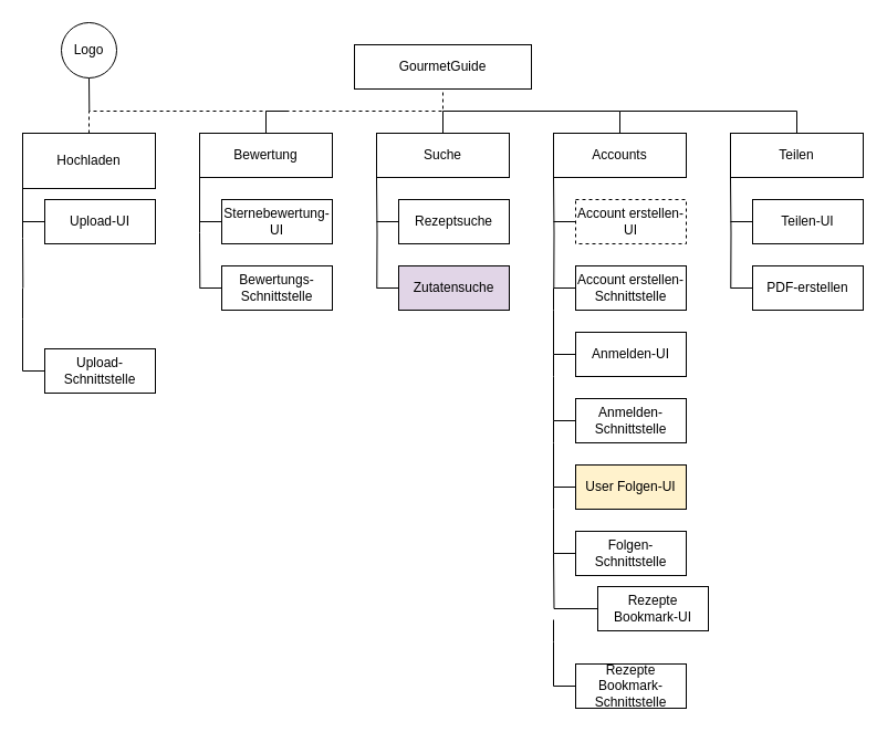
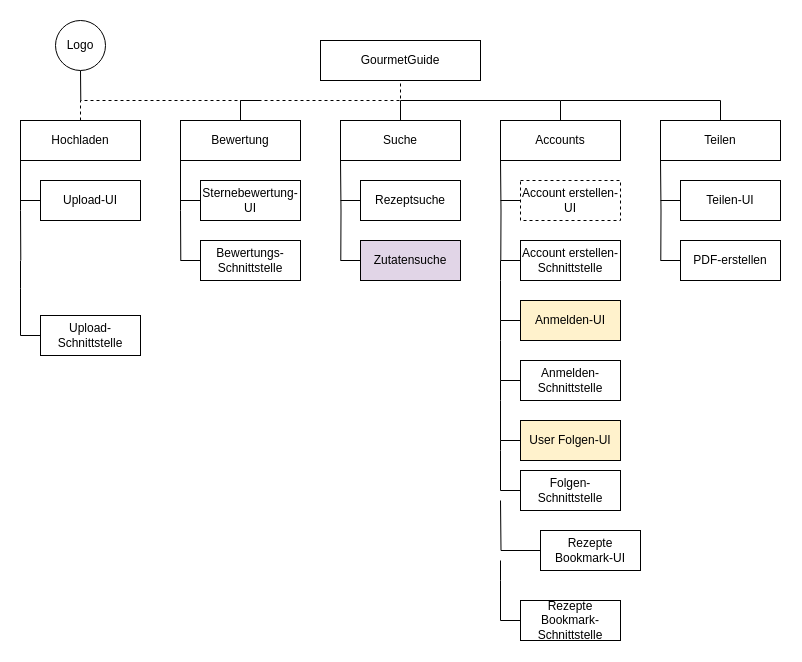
  <mxCell id="0" />
  <mxCell id="1" parent="0" />
  <mxCell id="2" value="GourmetGuide" style="rounded=0;whiteSpace=wrap;html=1;" parent="1" vertex="1"><mxGeometry x="320" y="40" width="160" height="40" as="geometry" /></mxCell>
  <mxCell id="3" style="edgeStyle=orthogonalEdgeStyle;rounded=0;orthogonalLoop=1;jettySize=auto;html=1;exitX=0.5;exitY=0;exitDx=0;exitDy=0;endArrow=none;endFill=0;entryX=0.5;entryY=1;entryDx=0;entryDy=0;dashed=1;" parent="1" source="5" target="2" edge="1"><mxGeometry relative="1" as="geometry"><mxPoint x="80" y="100" as="targetPoint" /><Array as="points"><mxPoint x="80" y="100" /><mxPoint x="400" y="100" /></Array></mxGeometry></mxCell>
  <mxCell id="4" style="edgeStyle=orthogonalEdgeStyle;rounded=0;orthogonalLoop=1;jettySize=auto;html=1;exitX=0;exitY=1;exitDx=0;exitDy=0;endArrow=none;endFill=0;" parent="1" source="5" edge="1"><mxGeometry relative="1" as="geometry"><mxPoint x="20.286" y="260" as="targetPoint" /></mxGeometry></mxCell>
- <mxCell id="5" value="Hochladen" style="rounded=0;whiteSpace=wrap;html=1;" parent="1" vertex="1"><mxGeometry x="20" y="120" width="120" height="50" as="geometry" /></mxCell>
+ <mxCell id="5" value="Hochladen" style="rounded=0;whiteSpace=wrap;html=1;" parent="1" vertex="1"><mxGeometry x="20" y="120" width="120" height="40" as="geometry" /></mxCell>
  <mxCell id="6" style="edgeStyle=orthogonalEdgeStyle;rounded=0;orthogonalLoop=1;jettySize=auto;html=1;exitX=0.5;exitY=0;exitDx=0;exitDy=0;endArrow=none;endFill=0;" parent="1" source="8" edge="1"><mxGeometry relative="1" as="geometry"><mxPoint x="260" y="100" as="targetPoint" /><Array as="points"><mxPoint x="240" y="100" /></Array></mxGeometry></mxCell>
  <mxCell id="7" style="edgeStyle=orthogonalEdgeStyle;rounded=0;orthogonalLoop=1;jettySize=auto;html=1;exitX=0;exitY=1;exitDx=0;exitDy=0;endArrow=none;endFill=0;" parent="1" source="8" edge="1"><mxGeometry relative="1" as="geometry"><mxPoint x="180.286" y="260" as="targetPoint" /></mxGeometry></mxCell>
  <mxCell id="8" value="Bewertung" style="rounded=0;whiteSpace=wrap;html=1;" parent="1" vertex="1"><mxGeometry x="180" y="120" width="120" height="40" as="geometry" /></mxCell>
  <mxCell id="9" style="edgeStyle=orthogonalEdgeStyle;rounded=0;orthogonalLoop=1;jettySize=auto;html=1;exitX=0.5;exitY=0;exitDx=0;exitDy=0;endArrow=none;endFill=0;" parent="1" source="10" edge="1"><mxGeometry relative="1" as="geometry"><mxPoint x="400" y="100" as="targetPoint" /></mxGeometry></mxCell>
  <mxCell id="10" value="Suche" style="rounded=0;whiteSpace=wrap;html=1;" parent="1" vertex="1"><mxGeometry x="340" y="120" width="120" height="40" as="geometry" /></mxCell>
  <mxCell id="11" style="edgeStyle=orthogonalEdgeStyle;rounded=0;orthogonalLoop=1;jettySize=auto;html=1;exitX=0.5;exitY=0;exitDx=0;exitDy=0;endArrow=none;endFill=0;" parent="1" source="12" edge="1"><mxGeometry relative="1" as="geometry"><mxPoint x="400" y="100" as="targetPoint" /><Array as="points"><mxPoint x="560" y="100" /></Array></mxGeometry></mxCell>
  <mxCell id="12" value="Accounts" style="rounded=0;whiteSpace=wrap;html=1;" parent="1" vertex="1"><mxGeometry x="500" y="120" width="120" height="40" as="geometry" /></mxCell>
  <mxCell id="13" style="rounded=0;orthogonalLoop=1;jettySize=auto;html=1;exitX=0.5;exitY=0;exitDx=0;exitDy=0;endArrow=none;endFill=0;" parent="1" source="14" edge="1"><mxGeometry relative="1" as="geometry"><mxPoint x="560" y="100" as="targetPoint" /><Array as="points"><mxPoint x="720" y="100" /></Array></mxGeometry></mxCell>
  <mxCell id="14" value="Teilen" style="rounded=0;whiteSpace=wrap;html=1;" parent="1" vertex="1"><mxGeometry x="660" y="120" width="120" height="40" as="geometry" /></mxCell>
  <mxCell id="15" style="edgeStyle=orthogonalEdgeStyle;rounded=0;orthogonalLoop=1;jettySize=auto;html=1;exitX=0;exitY=0.5;exitDx=0;exitDy=0;endArrow=none;endFill=0;" parent="1" source="16" edge="1"><mxGeometry relative="1" as="geometry"><mxPoint x="20" y="200.143" as="targetPoint" /></mxGeometry></mxCell>
  <mxCell id="16" value="Upload-UI" style="rounded=0;whiteSpace=wrap;html=1;" parent="1" vertex="1"><mxGeometry x="40" y="180" width="100" height="40" as="geometry" /></mxCell>
  <mxCell id="17" style="edgeStyle=orthogonalEdgeStyle;rounded=0;orthogonalLoop=1;jettySize=auto;html=1;exitX=0;exitY=0.5;exitDx=0;exitDy=0;endArrow=none;endFill=0;" parent="1" source="18" edge="1"><mxGeometry relative="1" as="geometry"><mxPoint x="20" y="260.143" as="targetPoint" /></mxGeometry></mxCell>
  <mxCell id="18" value="Upload-Schnittstelle" style="rounded=0;whiteSpace=wrap;html=1;" parent="1" vertex="1"><mxGeometry x="40" y="315" width="100" height="40" as="geometry" /></mxCell>
  <mxCell id="19" style="edgeStyle=orthogonalEdgeStyle;rounded=0;orthogonalLoop=1;jettySize=auto;html=1;exitX=0.5;exitY=1;exitDx=0;exitDy=0;endArrow=none;endFill=0;" parent="1" source="20" edge="1"><mxGeometry relative="1" as="geometry"><mxPoint x="80.286" y="100" as="targetPoint" /></mxGeometry></mxCell>
  <mxCell id="20" value="Logo" style="ellipse;whiteSpace=wrap;html=1;aspect=fixed;" parent="1" vertex="1"><mxGeometry x="55" y="20" width="50" height="50" as="geometry" /></mxCell>
  <mxCell id="21" style="edgeStyle=orthogonalEdgeStyle;rounded=0;orthogonalLoop=1;jettySize=auto;html=1;exitX=0;exitY=0.5;exitDx=0;exitDy=0;endArrow=none;endFill=0;" parent="1" source="22" edge="1"><mxGeometry relative="1" as="geometry"><mxPoint x="180" y="260.143" as="targetPoint" /></mxGeometry></mxCell>
  <mxCell id="22" value="Bewertungs-Schnittstelle" style="rounded=0;whiteSpace=wrap;html=1;" parent="1" vertex="1"><mxGeometry x="200" y="240" width="100" height="40" as="geometry" /></mxCell>
  <mxCell id="23" style="edgeStyle=orthogonalEdgeStyle;rounded=0;orthogonalLoop=1;jettySize=auto;html=1;exitX=0;exitY=0.5;exitDx=0;exitDy=0;endArrow=none;endFill=0;" parent="1" source="24" edge="1"><mxGeometry relative="1" as="geometry"><mxPoint x="180" y="200.143" as="targetPoint" /></mxGeometry></mxCell>
  <mxCell id="24" value="Sternebewertung-UI" style="rounded=0;whiteSpace=wrap;html=1;" parent="1" vertex="1"><mxGeometry x="200" y="180" width="100" height="40" as="geometry" /></mxCell>
  <mxCell id="25" style="edgeStyle=orthogonalEdgeStyle;rounded=0;orthogonalLoop=1;jettySize=auto;html=1;exitX=0;exitY=1;exitDx=0;exitDy=0;endArrow=none;endFill=0;" parent="1" edge="1"><mxGeometry relative="1" as="geometry"><mxPoint x="340.286" y="260" as="targetPoint" /><mxPoint x="340" y="160" as="sourcePoint" /></mxGeometry></mxCell>
  <mxCell id="26" style="edgeStyle=orthogonalEdgeStyle;rounded=0;orthogonalLoop=1;jettySize=auto;html=1;exitX=0;exitY=0.5;exitDx=0;exitDy=0;endArrow=none;endFill=0;" parent="1" source="27" edge="1"><mxGeometry relative="1" as="geometry"><mxPoint x="340" y="260.143" as="targetPoint" /></mxGeometry></mxCell>
  <mxCell id="27" value="Zutatensuche" style="rounded=0;whiteSpace=wrap;html=1;fillColor=#e1d5e7;" parent="1" vertex="1"><mxGeometry x="360" y="240" width="100" height="40" as="geometry" /></mxCell>
  <mxCell id="28" style="edgeStyle=orthogonalEdgeStyle;rounded=0;orthogonalLoop=1;jettySize=auto;html=1;exitX=0;exitY=0.5;exitDx=0;exitDy=0;endArrow=none;endFill=0;" parent="1" source="29" edge="1"><mxGeometry relative="1" as="geometry"><mxPoint x="340" y="200.143" as="targetPoint" /></mxGeometry></mxCell>
  <mxCell id="29" value="Rezeptsuche" style="rounded=0;whiteSpace=wrap;html=1;" parent="1" vertex="1"><mxGeometry x="360" y="180" width="100" height="40" as="geometry" /></mxCell>
  <mxCell id="30" style="edgeStyle=orthogonalEdgeStyle;rounded=0;orthogonalLoop=1;jettySize=auto;html=1;exitX=0;exitY=1;exitDx=0;exitDy=0;endArrow=none;endFill=0;" parent="1" edge="1"><mxGeometry relative="1" as="geometry"><mxPoint x="500.286" y="260" as="targetPoint" /><mxPoint x="500" y="160" as="sourcePoint" /></mxGeometry></mxCell>
  <mxCell id="31" style="edgeStyle=orthogonalEdgeStyle;rounded=0;orthogonalLoop=1;jettySize=auto;html=1;exitX=0;exitY=0.5;exitDx=0;exitDy=0;endArrow=none;endFill=0;" parent="1" source="32" edge="1"><mxGeometry relative="1" as="geometry"><mxPoint x="500" y="260.143" as="targetPoint" /></mxGeometry></mxCell>
- <mxCell id="32" value="Anmelden-UI" style="rounded=0;whiteSpace=wrap;html=1;" parent="1" vertex="1"><mxGeometry x="520" y="300" width="100" height="40" as="geometry" /></mxCell>
+ <mxCell id="32" value="Anmelden-UI" style="rounded=0;whiteSpace=wrap;html=1;fillColor=#fff2cc;" parent="1" vertex="1"><mxGeometry x="520" y="300" width="100" height="40" as="geometry" /></mxCell>
  <mxCell id="33" style="edgeStyle=orthogonalEdgeStyle;rounded=0;orthogonalLoop=1;jettySize=auto;html=1;exitX=0;exitY=0.5;exitDx=0;exitDy=0;endArrow=none;endFill=0;" parent="1" source="34" edge="1"><mxGeometry relative="1" as="geometry"><mxPoint x="500" y="200.143" as="targetPoint" /></mxGeometry></mxCell>
  <mxCell id="34" value="Account erstellen-UI" style="rounded=0;whiteSpace=wrap;html=1;dashed=1;" parent="1" vertex="1"><mxGeometry x="520" y="180" width="100" height="40" as="geometry" /></mxCell>
  <mxCell id="35" style="edgeStyle=orthogonalEdgeStyle;rounded=0;orthogonalLoop=1;jettySize=auto;html=1;exitX=0;exitY=0.5;exitDx=0;exitDy=0;endArrow=none;endFill=0;" parent="1" source="36" edge="1"><mxGeometry relative="1" as="geometry"><mxPoint x="500" y="260.143" as="targetPoint" /></mxGeometry></mxCell>
  <mxCell id="36" value="Account erstellen-Schnittstelle" style="rounded=0;whiteSpace=wrap;html=1;" parent="1" vertex="1"><mxGeometry x="520" y="240" width="100" height="40" as="geometry" /></mxCell>
  <mxCell id="37" style="edgeStyle=orthogonalEdgeStyle;rounded=0;orthogonalLoop=1;jettySize=auto;html=1;exitX=0;exitY=0.5;exitDx=0;exitDy=0;endArrow=none;endFill=0;" parent="1" source="38" edge="1"><mxGeometry relative="1" as="geometry"><mxPoint x="500" y="320" as="targetPoint" /></mxGeometry></mxCell>
  <mxCell id="38" value="Anmelden-Schnittstelle" style="rounded=0;whiteSpace=wrap;html=1;" parent="1" vertex="1"><mxGeometry x="520" y="360" width="100" height="40" as="geometry" /></mxCell>
  <mxCell id="39" style="edgeStyle=orthogonalEdgeStyle;rounded=0;orthogonalLoop=1;jettySize=auto;html=1;exitX=0;exitY=1;exitDx=0;exitDy=0;endArrow=none;endFill=0;" parent="1" edge="1"><mxGeometry relative="1" as="geometry"><mxPoint x="660.286" y="260" as="targetPoint" /><mxPoint x="660" y="160" as="sourcePoint" /></mxGeometry></mxCell>
  <mxCell id="40" style="edgeStyle=orthogonalEdgeStyle;rounded=0;orthogonalLoop=1;jettySize=auto;html=1;exitX=0;exitY=0.5;exitDx=0;exitDy=0;endArrow=none;endFill=0;" parent="1" source="41" edge="1"><mxGeometry relative="1" as="geometry"><mxPoint x="660" y="200.143" as="targetPoint" /></mxGeometry></mxCell>
  <mxCell id="41" value="Teilen-UI" style="rounded=0;whiteSpace=wrap;html=1;" parent="1" vertex="1"><mxGeometry x="680" y="180" width="100" height="40" as="geometry" /></mxCell>
  <mxCell id="42" style="edgeStyle=orthogonalEdgeStyle;rounded=0;orthogonalLoop=1;jettySize=auto;html=1;exitX=0;exitY=0.5;exitDx=0;exitDy=0;endArrow=none;endFill=0;" parent="1" source="43" edge="1"><mxGeometry relative="1" as="geometry"><mxPoint x="660" y="260.143" as="targetPoint" /></mxGeometry></mxCell>
  <mxCell id="43" value="PDF-erstellen" style="rounded=0;whiteSpace=wrap;html=1;" parent="1" vertex="1"><mxGeometry x="680" y="240" width="100" height="40" as="geometry" /></mxCell>
  <mxCell id="44" style="edgeStyle=orthogonalEdgeStyle;rounded=0;orthogonalLoop=1;jettySize=auto;html=1;exitX=0;exitY=0.5;exitDx=0;exitDy=0;endArrow=none;endFill=0;" edge="1" parent="1" source="45"><mxGeometry relative="1" as="geometry"><mxPoint x="500" y="380" as="targetPoint" /></mxGeometry></mxCell>
  <mxCell id="45" value="User Folgen-UI" style="rounded=0;whiteSpace=wrap;html=1;fillColor=#fff2cc;" vertex="1" parent="1"><mxGeometry x="520" y="420" width="100" height="40" as="geometry" /></mxCell>
  <mxCell id="46" style="edgeStyle=orthogonalEdgeStyle;rounded=0;orthogonalLoop=1;jettySize=auto;html=1;exitX=0;exitY=0.5;exitDx=0;exitDy=0;endArrow=none;endFill=0;" edge="1" parent="1" source="47"><mxGeometry relative="1" as="geometry"><mxPoint x="500" y="440" as="targetPoint" /></mxGeometry></mxCell>
- <mxCell id="47" value="Folgen- Schnittstelle" style="rounded=0;whiteSpace=wrap;html=1;" vertex="1" parent="1"><mxGeometry x="520" y="480" width="100" height="40" as="geometry" /></mxCell>
+ <mxCell id="47" value="Folgen- Schnittstelle" style="rounded=0;whiteSpace=wrap;html=1;" vertex="1" parent="1"><mxGeometry x="520" y="470" width="100" height="40" as="geometry" /></mxCell>
  <mxCell id="48" style="edgeStyle=orthogonalEdgeStyle;rounded=0;orthogonalLoop=1;jettySize=auto;html=1;exitX=0;exitY=0.5;exitDx=0;exitDy=0;endArrow=none;endFill=0;" edge="1" parent="1" source="49"><mxGeometry relative="1" as="geometry"><mxPoint x="500" y="500" as="targetPoint" /></mxGeometry></mxCell>
  <mxCell id="49" value="Rezepte Bookmark-UI" style="rounded=0;whiteSpace=wrap;html=1;" vertex="1" parent="1"><mxGeometry x="540" y="530" width="100" height="40" as="geometry" /></mxCell>
  <mxCell id="50" style="edgeStyle=orthogonalEdgeStyle;rounded=0;orthogonalLoop=1;jettySize=auto;html=1;exitX=0;exitY=0.5;exitDx=0;exitDy=0;endArrow=none;endFill=0;" edge="1" parent="1" source="51"><mxGeometry relative="1" as="geometry"><mxPoint x="500" y="560" as="targetPoint" /></mxGeometry></mxCell>
  <mxCell id="51" value="Rezepte Bookmark-Schnittstelle" style="rounded=0;whiteSpace=wrap;html=1;" vertex="1" parent="1"><mxGeometry x="520" y="600" width="100" height="40" as="geometry" /></mxCell>
